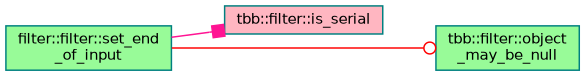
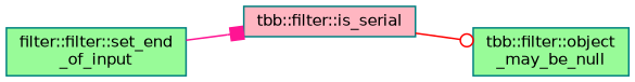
  digraph {
    rankdir=LR
    node [color=teal fillcolor=palegreen fontname=Helvetica fontsize=10 shape=box style=filled]
    edge [fontname=Helvetica fontsize=10 labelfontname=Helvetica labelfontsize=10 style=solid]
    n1 [fontcolor=black height=0.2 label="filter::filter::set_end\l_of_input" width=0.4]
    n2 [fillcolor=lightpink height=0.2 label="tbb::filter::is_serial" width=0.4]
    n3 [height=0.2 label="tbb::filter::object\l_may_be_null" width=0.4]
    n1 -> n2 [arrowhead=box color=deeppink]
-   n1 -> n3 [arrowhead=odot color=red]
+   n2 -> n3 [arrowhead=odot color=red]
  }
